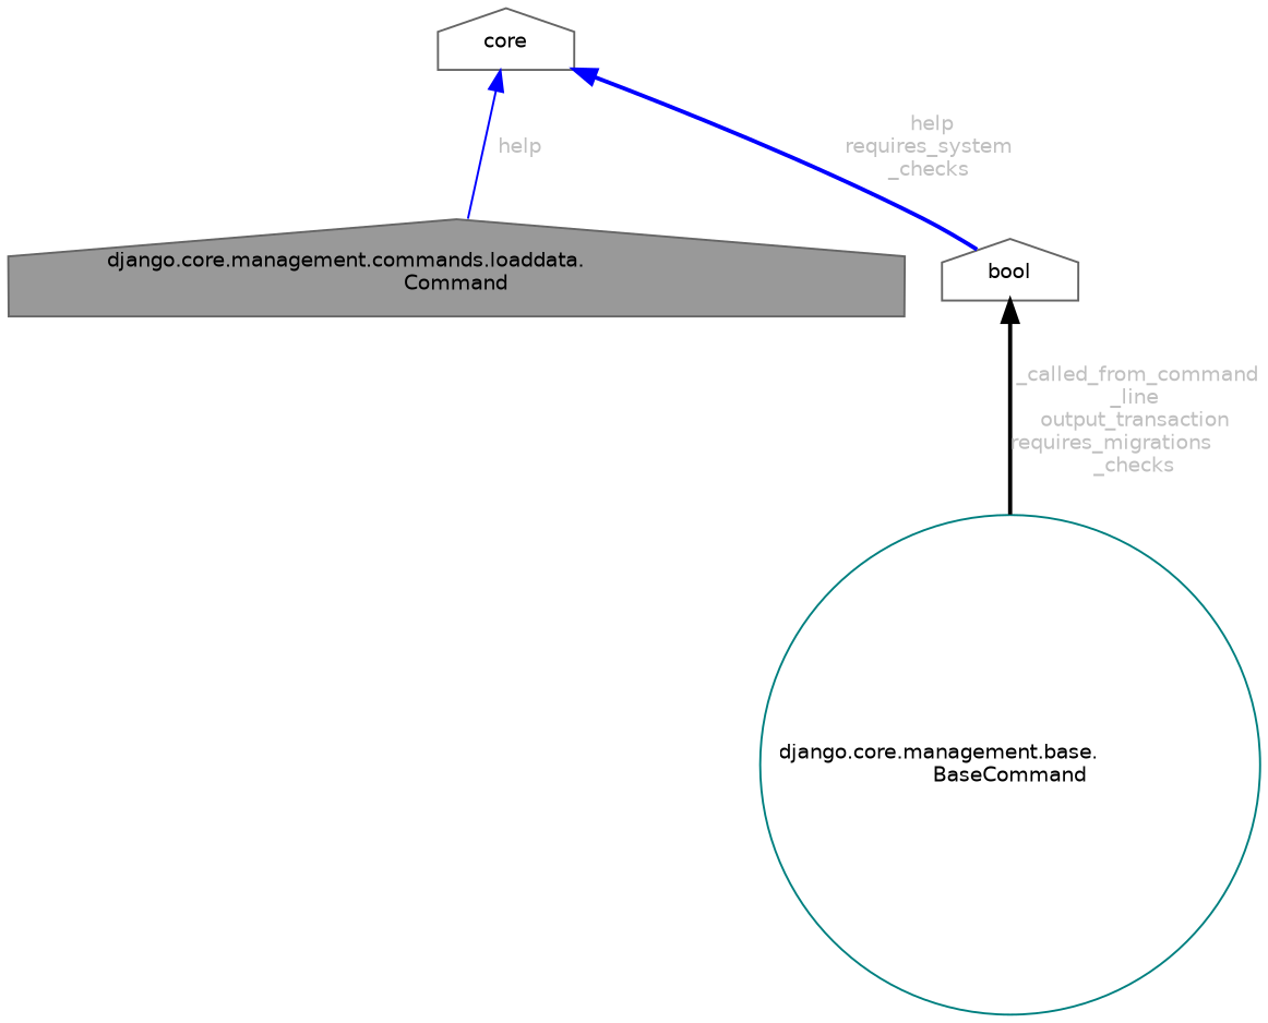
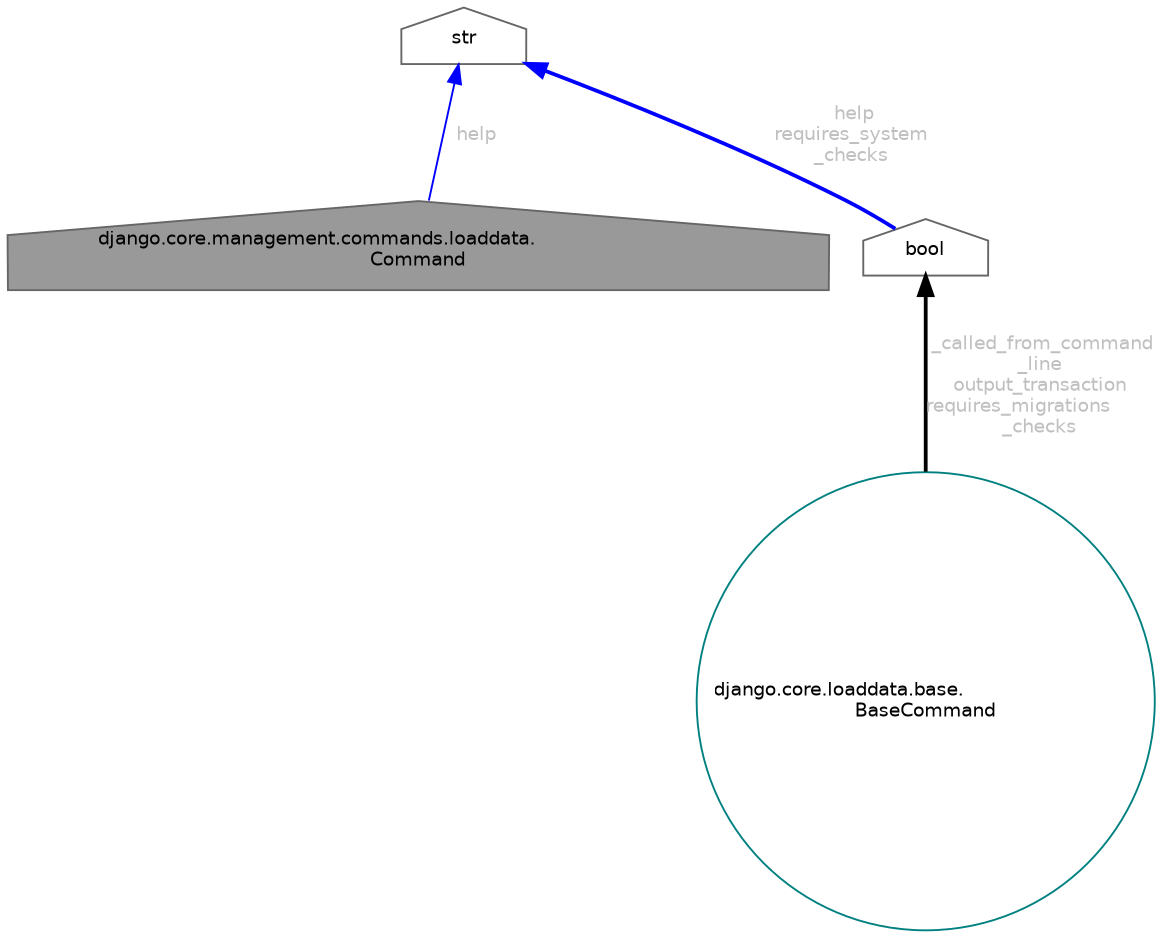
  digraph {
    node [color=gray40 fillcolor=white fontname=Helvetica fontsize=10 shape=house style=filled]
    edge [color=blue dir=back fontcolor=grey fontname=Helvetica fontsize=10 labelfontname=Helvetica labelfontsize=10 style=bold]
    n1 [fillcolor=grey60 fontcolor=black height=0.2 label="django.core.management.commands.loaddata.\lCommand" width=0.4]
-   n2 [color=teal height=0.2 label="django.core.management.base.\lBaseCommand" shape=circle width=0.4]
-   n3 [height=0.2 label=core width=0.4]
+   n2 [color=teal height=0.2 label="django.core.loaddata.base.\lBaseCommand" shape=circle width=0.4]
+   n3 [height=0.2 label=str width=0.4]
    n4 [height=0.2 label=bool width=0.4]
    n3 -> n1 [label=" help" style=solid]
    n3 -> n4 [label=" help\nrequires_system\l_checks"]
    n4 -> n2 [color=black label=" _called_from_command\l_line\noutput_transaction\nrequires_migrations\l_checks"]
  }
